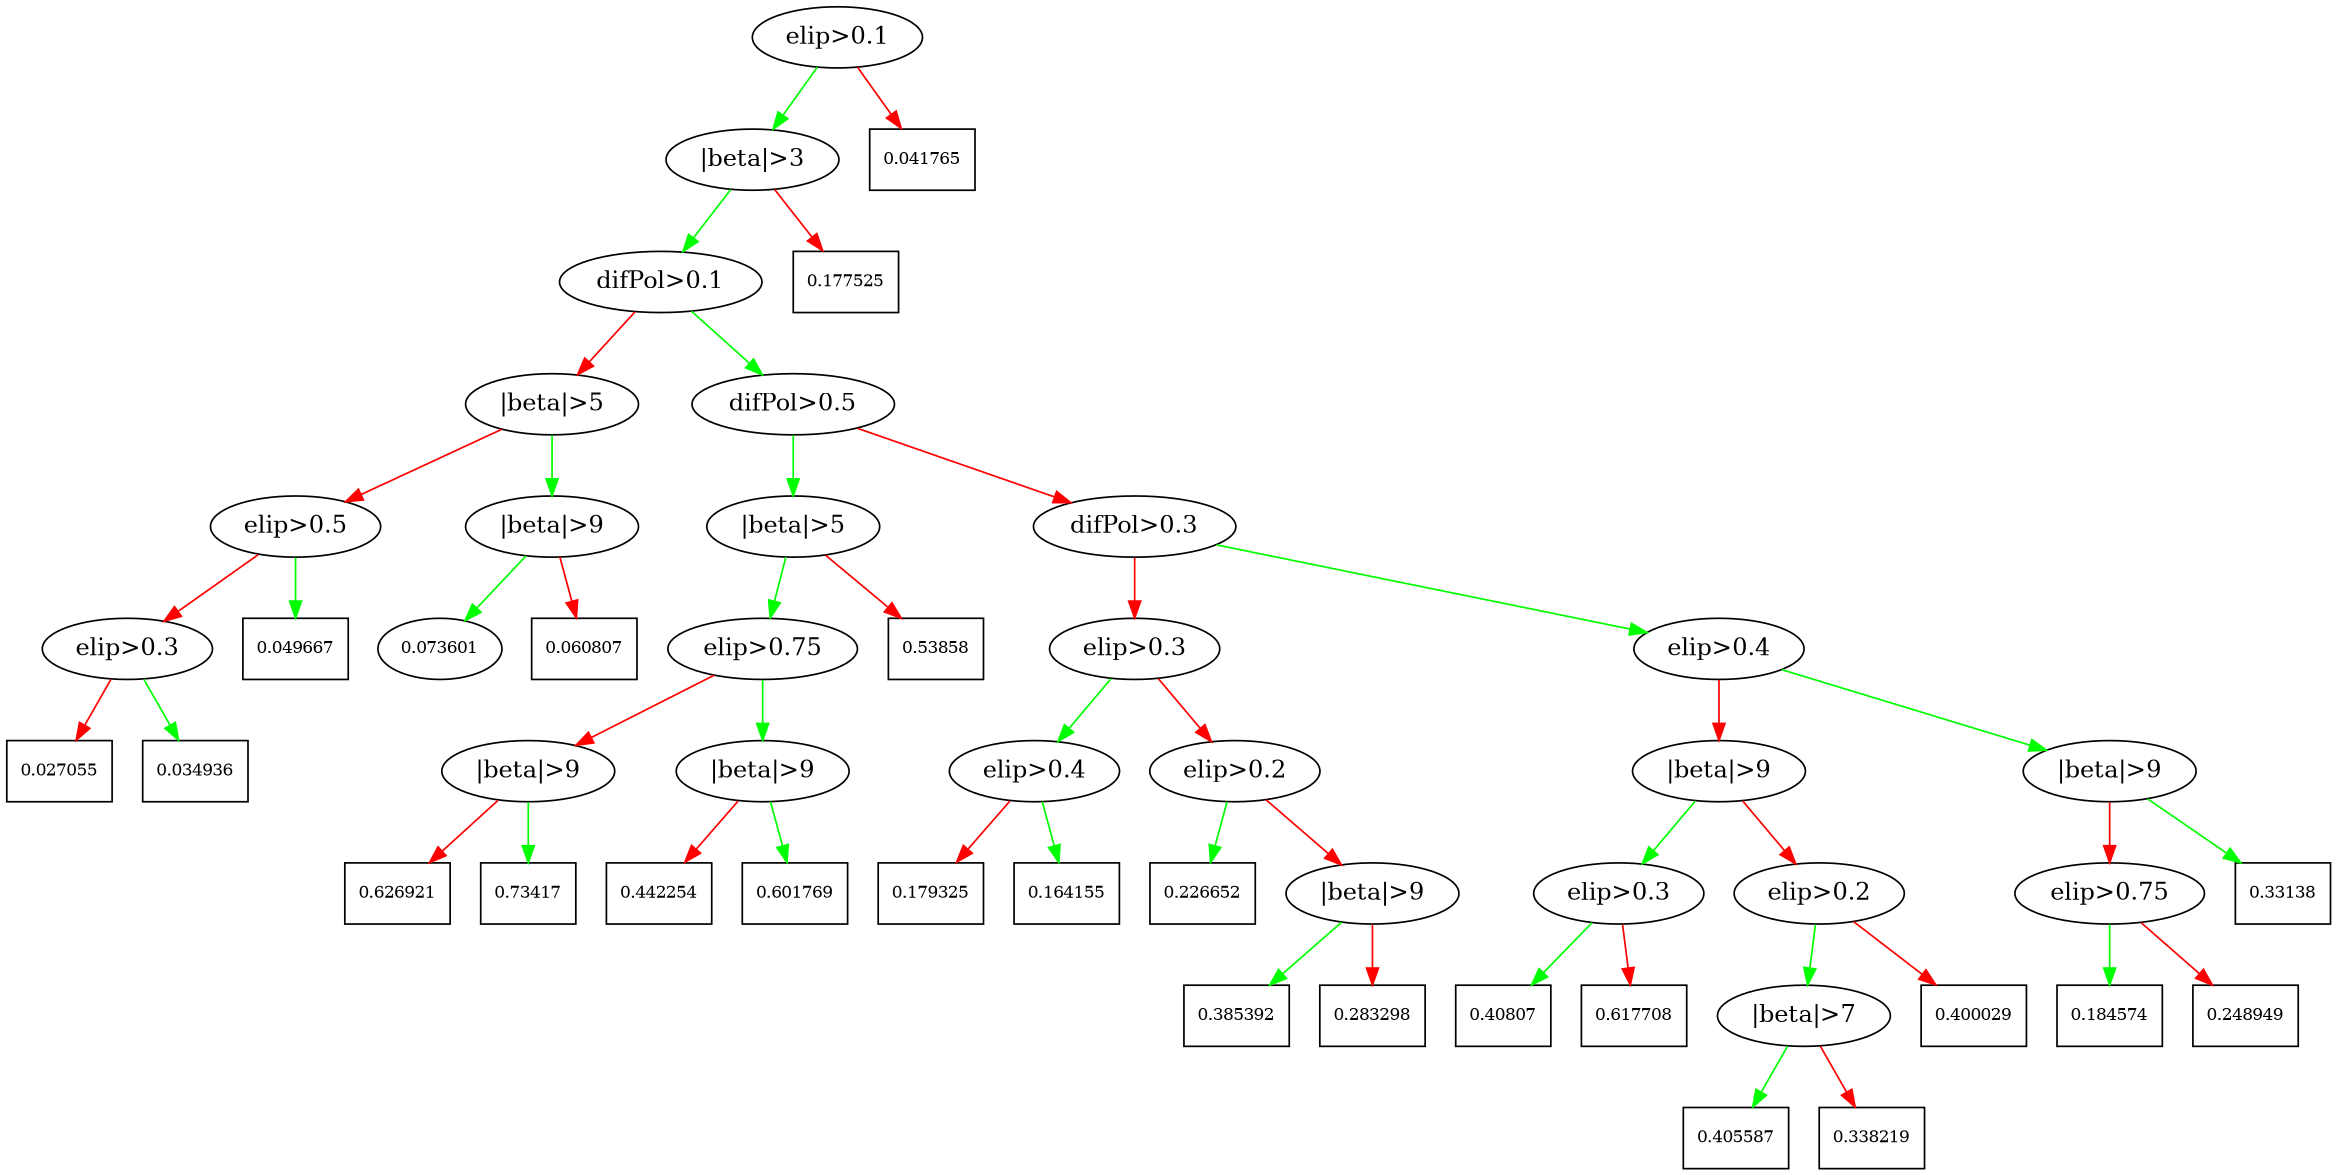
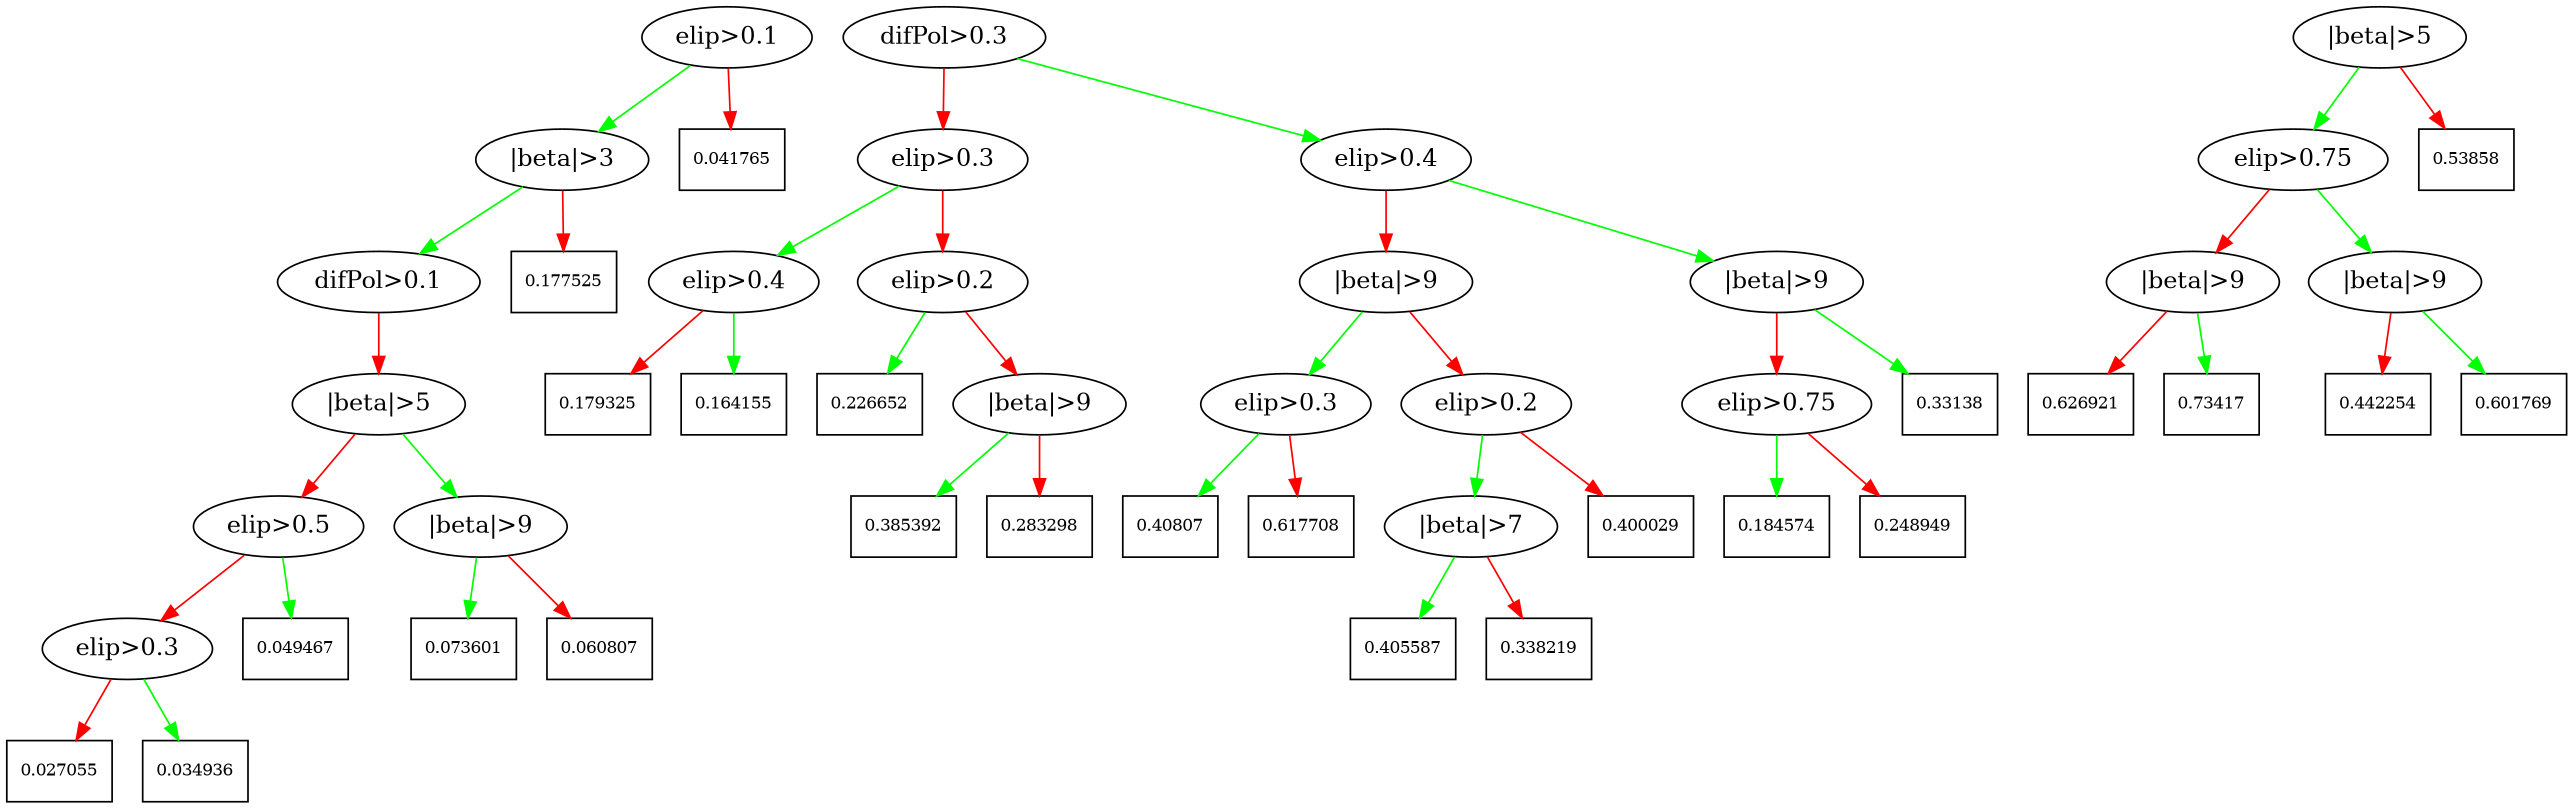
  digraph {
    node [fontsize=10 shape=box]
    edge [color=green fontsize=14]
-   n1 [label=0.073601 shape=ellipse]
+   n1 [label=0.073601]
    n2 [label="elip>0.1" fontsize="" shape=""]
    n3 [label="|beta|>3" fontsize="" shape=""]
    n4 [label=0.041765]
    n5 [label="difPol>0.1" fontsize="" shape=""]
    n6 [label=0.177525]
    n7 [label="elip>0.5" fontsize="" shape=""]
    n8 [label="elip>0.3" fontsize="" shape=""]
-   n9 [label=0.049667]
+   n9 [label=0.049467]
    n10 [label=0.027055]
    n11 [label=0.034936]
    n12 [label=0.060807]
    n13 [label="|beta|>9" fontsize="" shape=""]
    n14 [label="elip>0.75" fontsize="" shape=""]
    n15 [label=0.184574]
    n16 [label=0.248949]
    n17 [label=0.33138]
    n18 [label="|beta|>5" fontsize="" shape=""]
-   n19 [label="difPol>0.5" fontsize="" shape=""]
    n20 [label="|beta|>9" fontsize="" shape=""]
    n21 [label="elip>0.3" fontsize="" shape=""]
    n22 [label="elip>0.2" fontsize="" shape=""]
    n23 [label=0.40807]
    n24 [label=0.617708]
    n25 [label="|beta|>7" fontsize="" shape=""]
    n26 [label=0.400029]
    n27 [label=0.405587]
    n28 [label=0.338219]
    n29 [label=0.442254]
    n30 [label="elip>0.4" fontsize="" shape=""]
    n31 [label=0.179325]
    n32 [label=0.164155]
    n33 [label="|beta|>5" fontsize="" shape=""]
    n34 [label="elip>0.75" fontsize="" shape=""]
    n35 [label=0.53858]
    n36 [label="|beta|>9" fontsize="" shape=""]
    n37 [label="|beta|>9" fontsize="" shape=""]
    n38 [label=0.626921]
    n39 [label="difPol>0.3" fontsize="" shape=""]
    n40 [label="elip>0.3" fontsize="" shape=""]
    n41 [label="elip>0.4" fontsize="" shape=""]
    n42 [label="elip>0.2" fontsize="" shape=""]
    n43 [label="|beta|>9" fontsize="" shape=""]
    n44 [label=0.601769]
    n45 [label=0.226652]
    n46 [label="|beta|>9" fontsize="" shape=""]
    n47 [label=0.73417]
    n48 [label=0.385392]
    n49 [label=0.283298]
    n2 -> n3
    n2 -> n4 [color=red]
    n3 -> n5
    n3 -> n6 [color=red]
    n5 -> n18 [color=red]
-   n5 -> n19
    n7 -> n8 [color=red]
    n7 -> n9
    n8 -> n10 [color=red]
    n8 -> n11
    n13 -> n1
    n13 -> n12 [color=red]
    n14 -> n15
    n14 -> n16 [color=red]
    n18 -> n7 [color=red]
    n18 -> n13
-   n19 -> n33
-   n19 -> n39 [color=red]
    n20 -> n21
    n20 -> n22 [color=red]
    n21 -> n23
    n21 -> n24 [color=red]
    n22 -> n25
    n22 -> n26 [color=red]
    n25 -> n27
    n25 -> n28 [color=red]
    n30 -> n31 [color=red]
    n30 -> n32
    n33 -> n34
    n33 -> n35 [color=red]
    n34 -> n36 [color=red]
    n34 -> n37
    n36 -> n38 [color=red]
    n36 -> n47
    n37 -> n29 [color=red]
    n37 -> n44
    n39 -> n40 [color=red]
    n39 -> n41
    n40 -> n30
    n40 -> n42 [color=red]
    n41 -> n20 [color=red]
    n41 -> n43
    n42 -> n45
    n42 -> n46 [color=red]
    n43 -> n14 [color=red]
    n43 -> n17
    n46 -> n48
    n46 -> n49 [color=red]
  }
